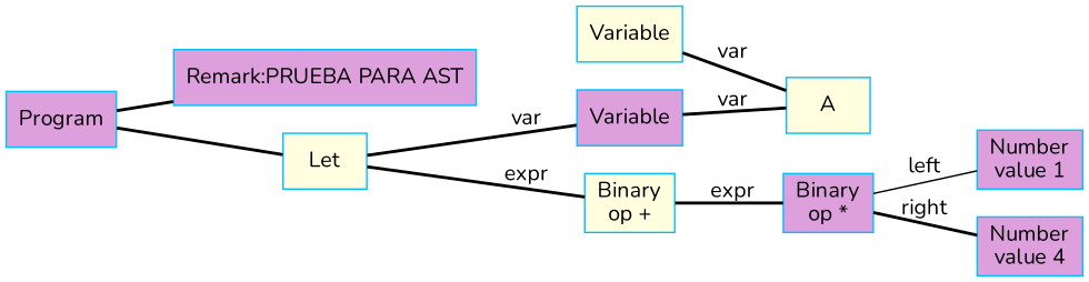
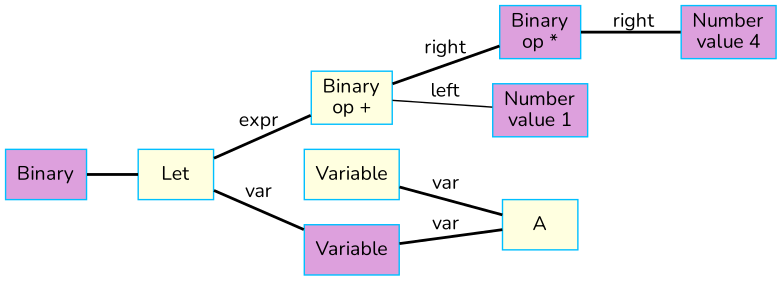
  digraph {
    fontname=Nunito
    rankdir=LR
    node [color=deepskyblue fillcolor=plum fontname=Nunito shape=box style=filled]
    edge [arrowhead=none fontname=Nunito style=bold]
-   n1 [label=Program]
-   n2 [label="Remark:PRUEBA PARA AST"]
+   n1 [label=Binary]
    n3 [fillcolor=lightyellow label=Let]
    n4 [label=Variable]
    n5 [fillcolor=lightyellow label="Binary\nop +"]
    A [fillcolor=lightyellow]
    n7 [label="Binary\nop *"]
    n8 [label="Number\nvalue 1"]
    n9 [label="Number\nvalue 4"]
    n10 [fillcolor=lightyellow label=Variable]
-   n1 -> n2
    n1 -> n3
    n3 -> n4 [label=var]
    n3 -> n5 [label=expr]
    n4 -> A [label=var]
-   n5 -> n7 [label=expr]
-   n7 -> n8 [label=left style=solid]
+   n5 -> n7 [label=right]
+   n5 -> n8 [label=left style=solid]
    n7 -> n9 [label=right]
    n10 -> A [label=var]
  }
